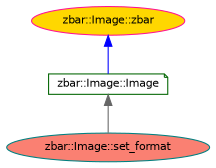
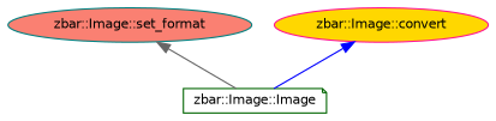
  digraph {
    rankdir=TB
    node [fontname=Helvetica fontsize=10 shape=ellipse style=filled]
    edge [dir=back fontname=Helvetica fontsize=10 labelfontname=Helvetica labelfontsize=10 style=solid]
    n1 [color=teal fillcolor=salmon fontcolor=black height=0.2 label="zbar::Image::set_format" width=0.4]
    n2 [color=darkgreen fillcolor=white height=0.2 label="zbar::Image::Image" shape=note width=0.4]
-   n3 [color=deeppink fillcolor=gold height=0.2 label="zbar::Image::zbar" width=0.4]
-   n2 -> n1 [color=gray40]
+   n3 [color=deeppink fillcolor=gold height=0.2 label="zbar::Image::convert" width=0.4]
+   n1 -> n2 [color=gray40]
    n3 -> n2 [color=blue]
  }
